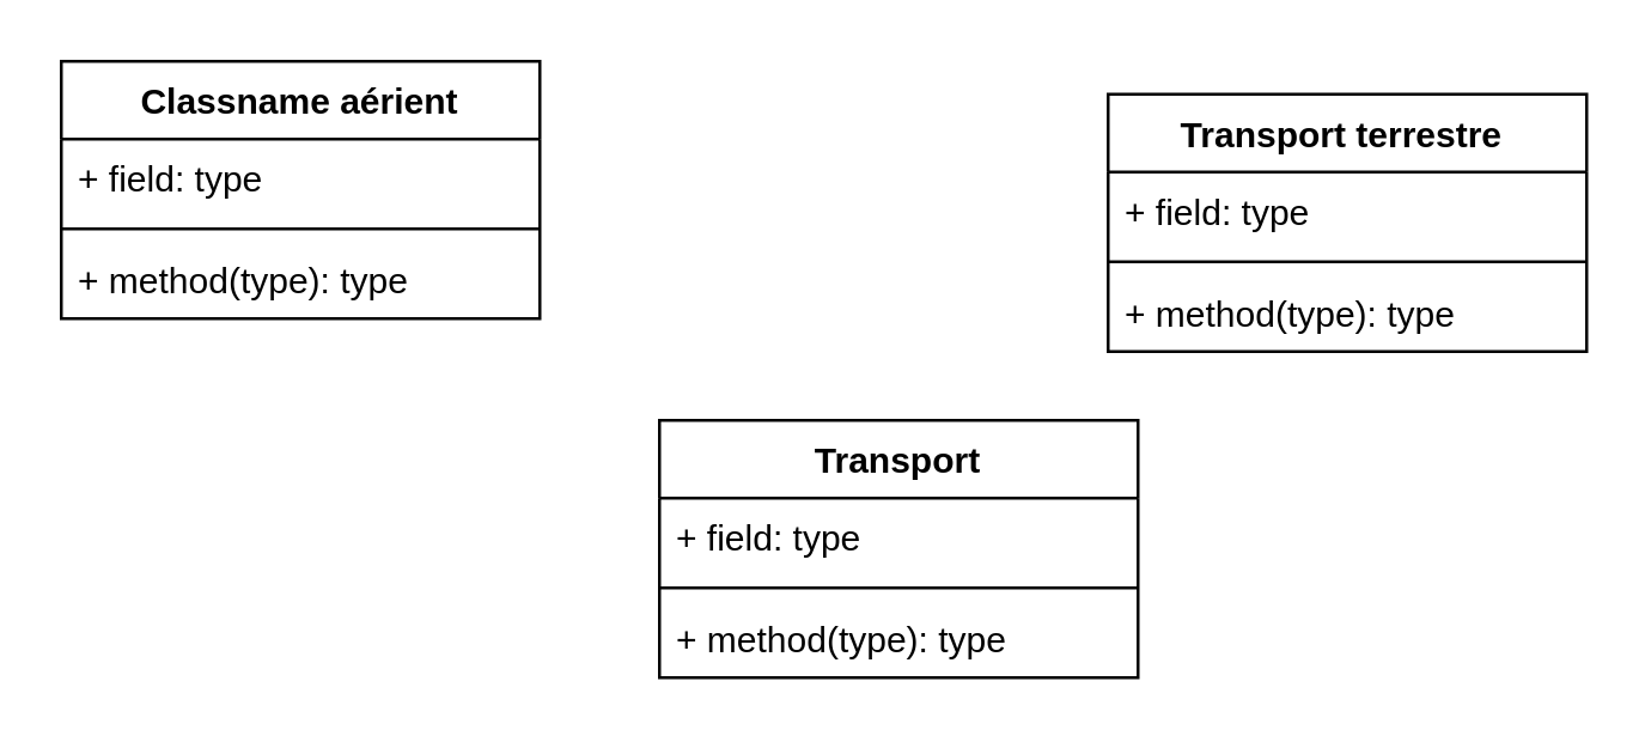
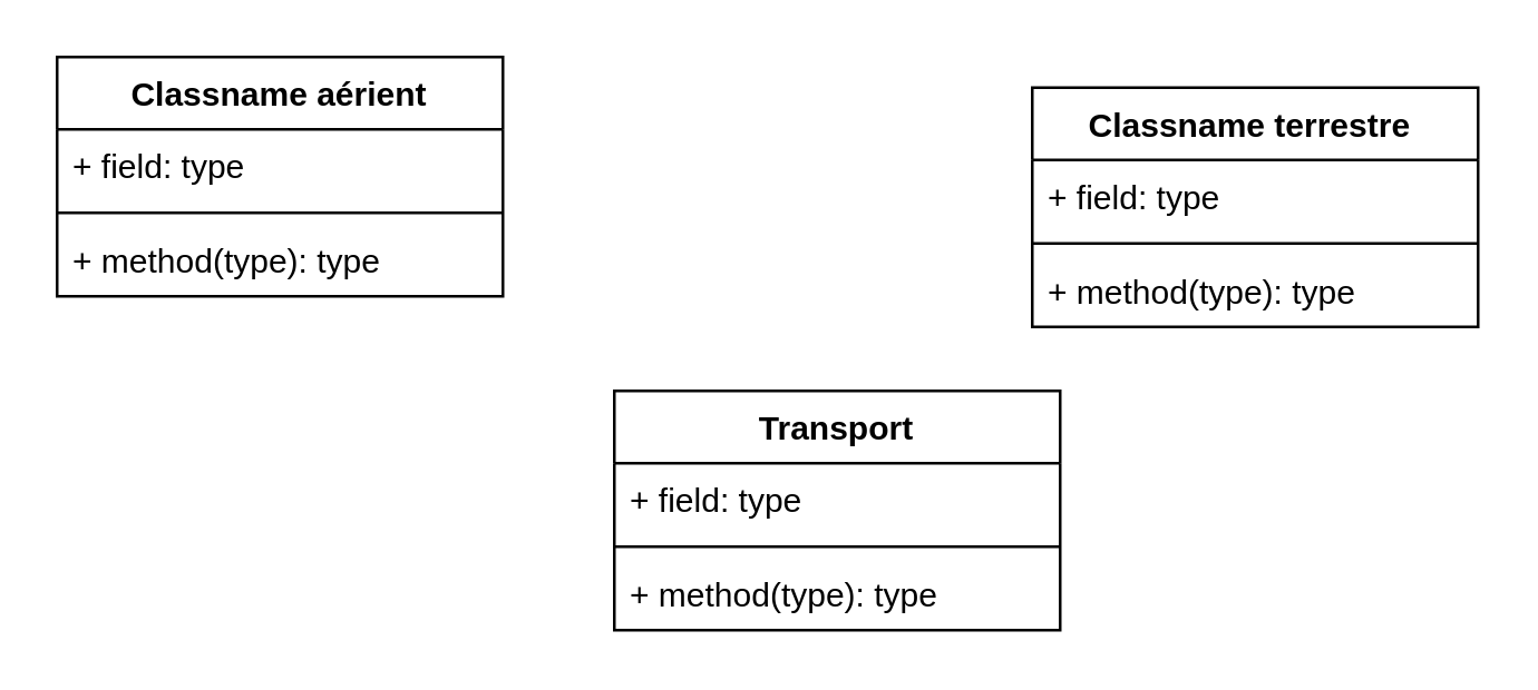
  <mxCell id="0" />
  <mxCell id="1" parent="0" />
  <mxCell id="2" value="Classname aérient" style="swimlane;fontStyle=1;align=center;verticalAlign=top;childLayout=stackLayout;horizontal=1;startSize=26;horizontalStack=0;resizeParent=1;resizeParentMax=0;resizeLast=0;collapsible=1;marginBottom=0;whiteSpace=wrap;html=1;" vertex="1" parent="1"><mxGeometry x="20" y="20" width="160" height="86" as="geometry" /></mxCell>
  <mxCell id="3" value="+ field: type" style="text;strokeColor=none;fillColor=none;align=left;verticalAlign=top;spacingLeft=4;spacingRight=4;overflow=hidden;rotatable=0;points=[[0,0.5],[1,0.5]];portConstraint=eastwest;whiteSpace=wrap;html=1;" vertex="1" parent="2"><mxGeometry y="26" width="160" height="26" as="geometry" /></mxCell>
  <mxCell id="4" value="" style="line;strokeWidth=1;fillColor=none;align=left;verticalAlign=middle;spacingTop=-1;spacingLeft=3;spacingRight=3;rotatable=0;labelPosition=right;points=[];portConstraint=eastwest;strokeColor=inherit;" vertex="1" parent="2"><mxGeometry y="52" width="160" height="8" as="geometry" /></mxCell>
  <mxCell id="5" value="+ method(type): type" style="text;strokeColor=none;fillColor=none;align=left;verticalAlign=top;spacingLeft=4;spacingRight=4;overflow=hidden;rotatable=0;points=[[0,0.5],[1,0.5]];portConstraint=eastwest;whiteSpace=wrap;html=1;" vertex="1" parent="2"><mxGeometry y="60" width="160" height="26" as="geometry" /></mxCell>
- <mxCell id="6" value="Transport terrestre&amp;nbsp;" style="swimlane;fontStyle=1;align=center;verticalAlign=top;childLayout=stackLayout;horizontal=1;startSize=26;horizontalStack=0;resizeParent=1;resizeParentMax=0;resizeLast=0;collapsible=1;marginBottom=0;whiteSpace=wrap;html=1;" vertex="1" parent="1"><mxGeometry x="370" y="31" width="160" height="86" as="geometry" /></mxCell>
+ <mxCell id="6" value="Classname terrestre&amp;nbsp;" style="swimlane;fontStyle=1;align=center;verticalAlign=top;childLayout=stackLayout;horizontal=1;startSize=26;horizontalStack=0;resizeParent=1;resizeParentMax=0;resizeLast=0;collapsible=1;marginBottom=0;whiteSpace=wrap;html=1;" vertex="1" parent="1"><mxGeometry x="370" y="31" width="160" height="86" as="geometry" /></mxCell>
  <mxCell id="7" value="+ field: type" style="text;strokeColor=none;fillColor=none;align=left;verticalAlign=top;spacingLeft=4;spacingRight=4;overflow=hidden;rotatable=0;points=[[0,0.5],[1,0.5]];portConstraint=eastwest;whiteSpace=wrap;html=1;" vertex="1" parent="6"><mxGeometry y="26" width="160" height="26" as="geometry" /></mxCell>
  <mxCell id="8" value="" style="line;strokeWidth=1;fillColor=none;align=left;verticalAlign=middle;spacingTop=-1;spacingLeft=3;spacingRight=3;rotatable=0;labelPosition=right;points=[];portConstraint=eastwest;strokeColor=inherit;" vertex="1" parent="6"><mxGeometry y="52" width="160" height="8" as="geometry" /></mxCell>
  <mxCell id="9" value="+ method(type): type" style="text;strokeColor=none;fillColor=none;align=left;verticalAlign=top;spacingLeft=4;spacingRight=4;overflow=hidden;rotatable=0;points=[[0,0.5],[1,0.5]];portConstraint=eastwest;whiteSpace=wrap;html=1;" vertex="1" parent="6"><mxGeometry y="60" width="160" height="26" as="geometry" /></mxCell>
  <mxCell id="10" value="Transport" style="swimlane;fontStyle=1;align=center;verticalAlign=top;childLayout=stackLayout;horizontal=1;startSize=26;horizontalStack=0;resizeParent=1;resizeParentMax=0;resizeLast=0;collapsible=1;marginBottom=0;whiteSpace=wrap;html=1;" vertex="1" parent="1"><mxGeometry x="220" y="140" width="160" height="86" as="geometry" /></mxCell>
  <mxCell id="11" value="+ field: type" style="text;strokeColor=none;fillColor=none;align=left;verticalAlign=top;spacingLeft=4;spacingRight=4;overflow=hidden;rotatable=0;points=[[0,0.5],[1,0.5]];portConstraint=eastwest;whiteSpace=wrap;html=1;" vertex="1" parent="10"><mxGeometry y="26" width="160" height="26" as="geometry" /></mxCell>
  <mxCell id="12" value="" style="line;strokeWidth=1;fillColor=none;align=left;verticalAlign=middle;spacingTop=-1;spacingLeft=3;spacingRight=3;rotatable=0;labelPosition=right;points=[];portConstraint=eastwest;strokeColor=inherit;" vertex="1" parent="10"><mxGeometry y="52" width="160" height="8" as="geometry" /></mxCell>
  <mxCell id="13" value="+ method(type): type" style="text;strokeColor=none;fillColor=none;align=left;verticalAlign=top;spacingLeft=4;spacingRight=4;overflow=hidden;rotatable=0;points=[[0,0.5],[1,0.5]];portConstraint=eastwest;whiteSpace=wrap;html=1;" vertex="1" parent="10"><mxGeometry y="60" width="160" height="26" as="geometry" /></mxCell>
